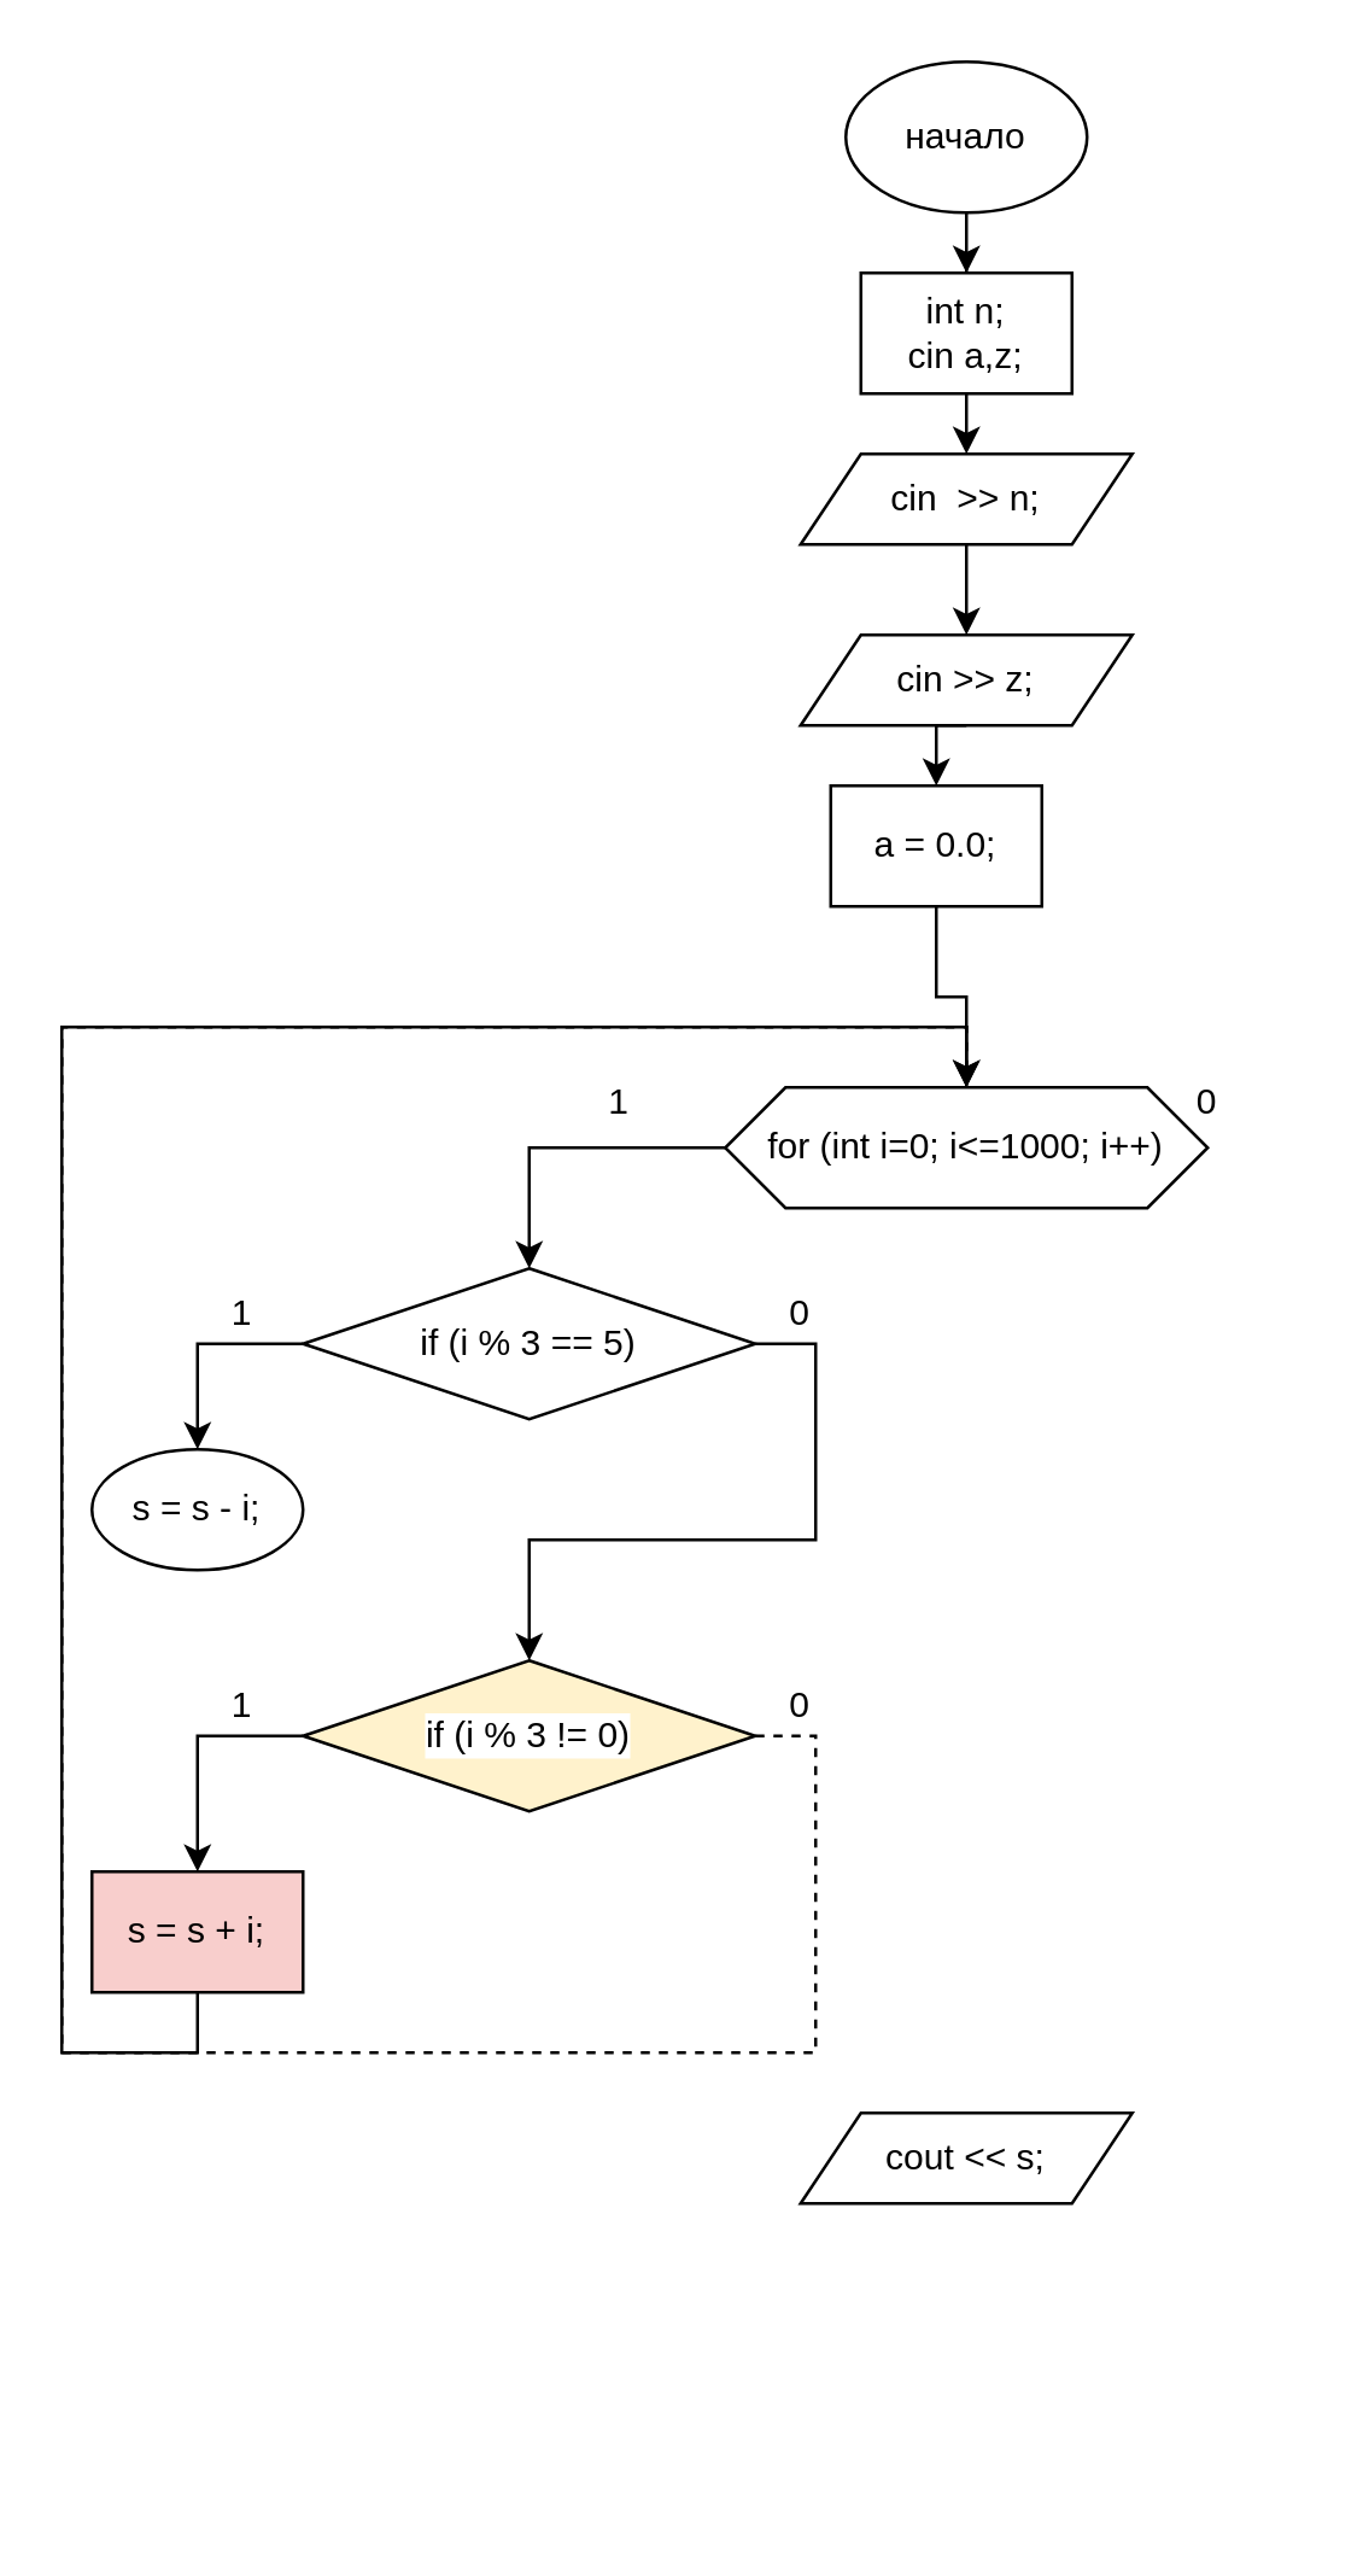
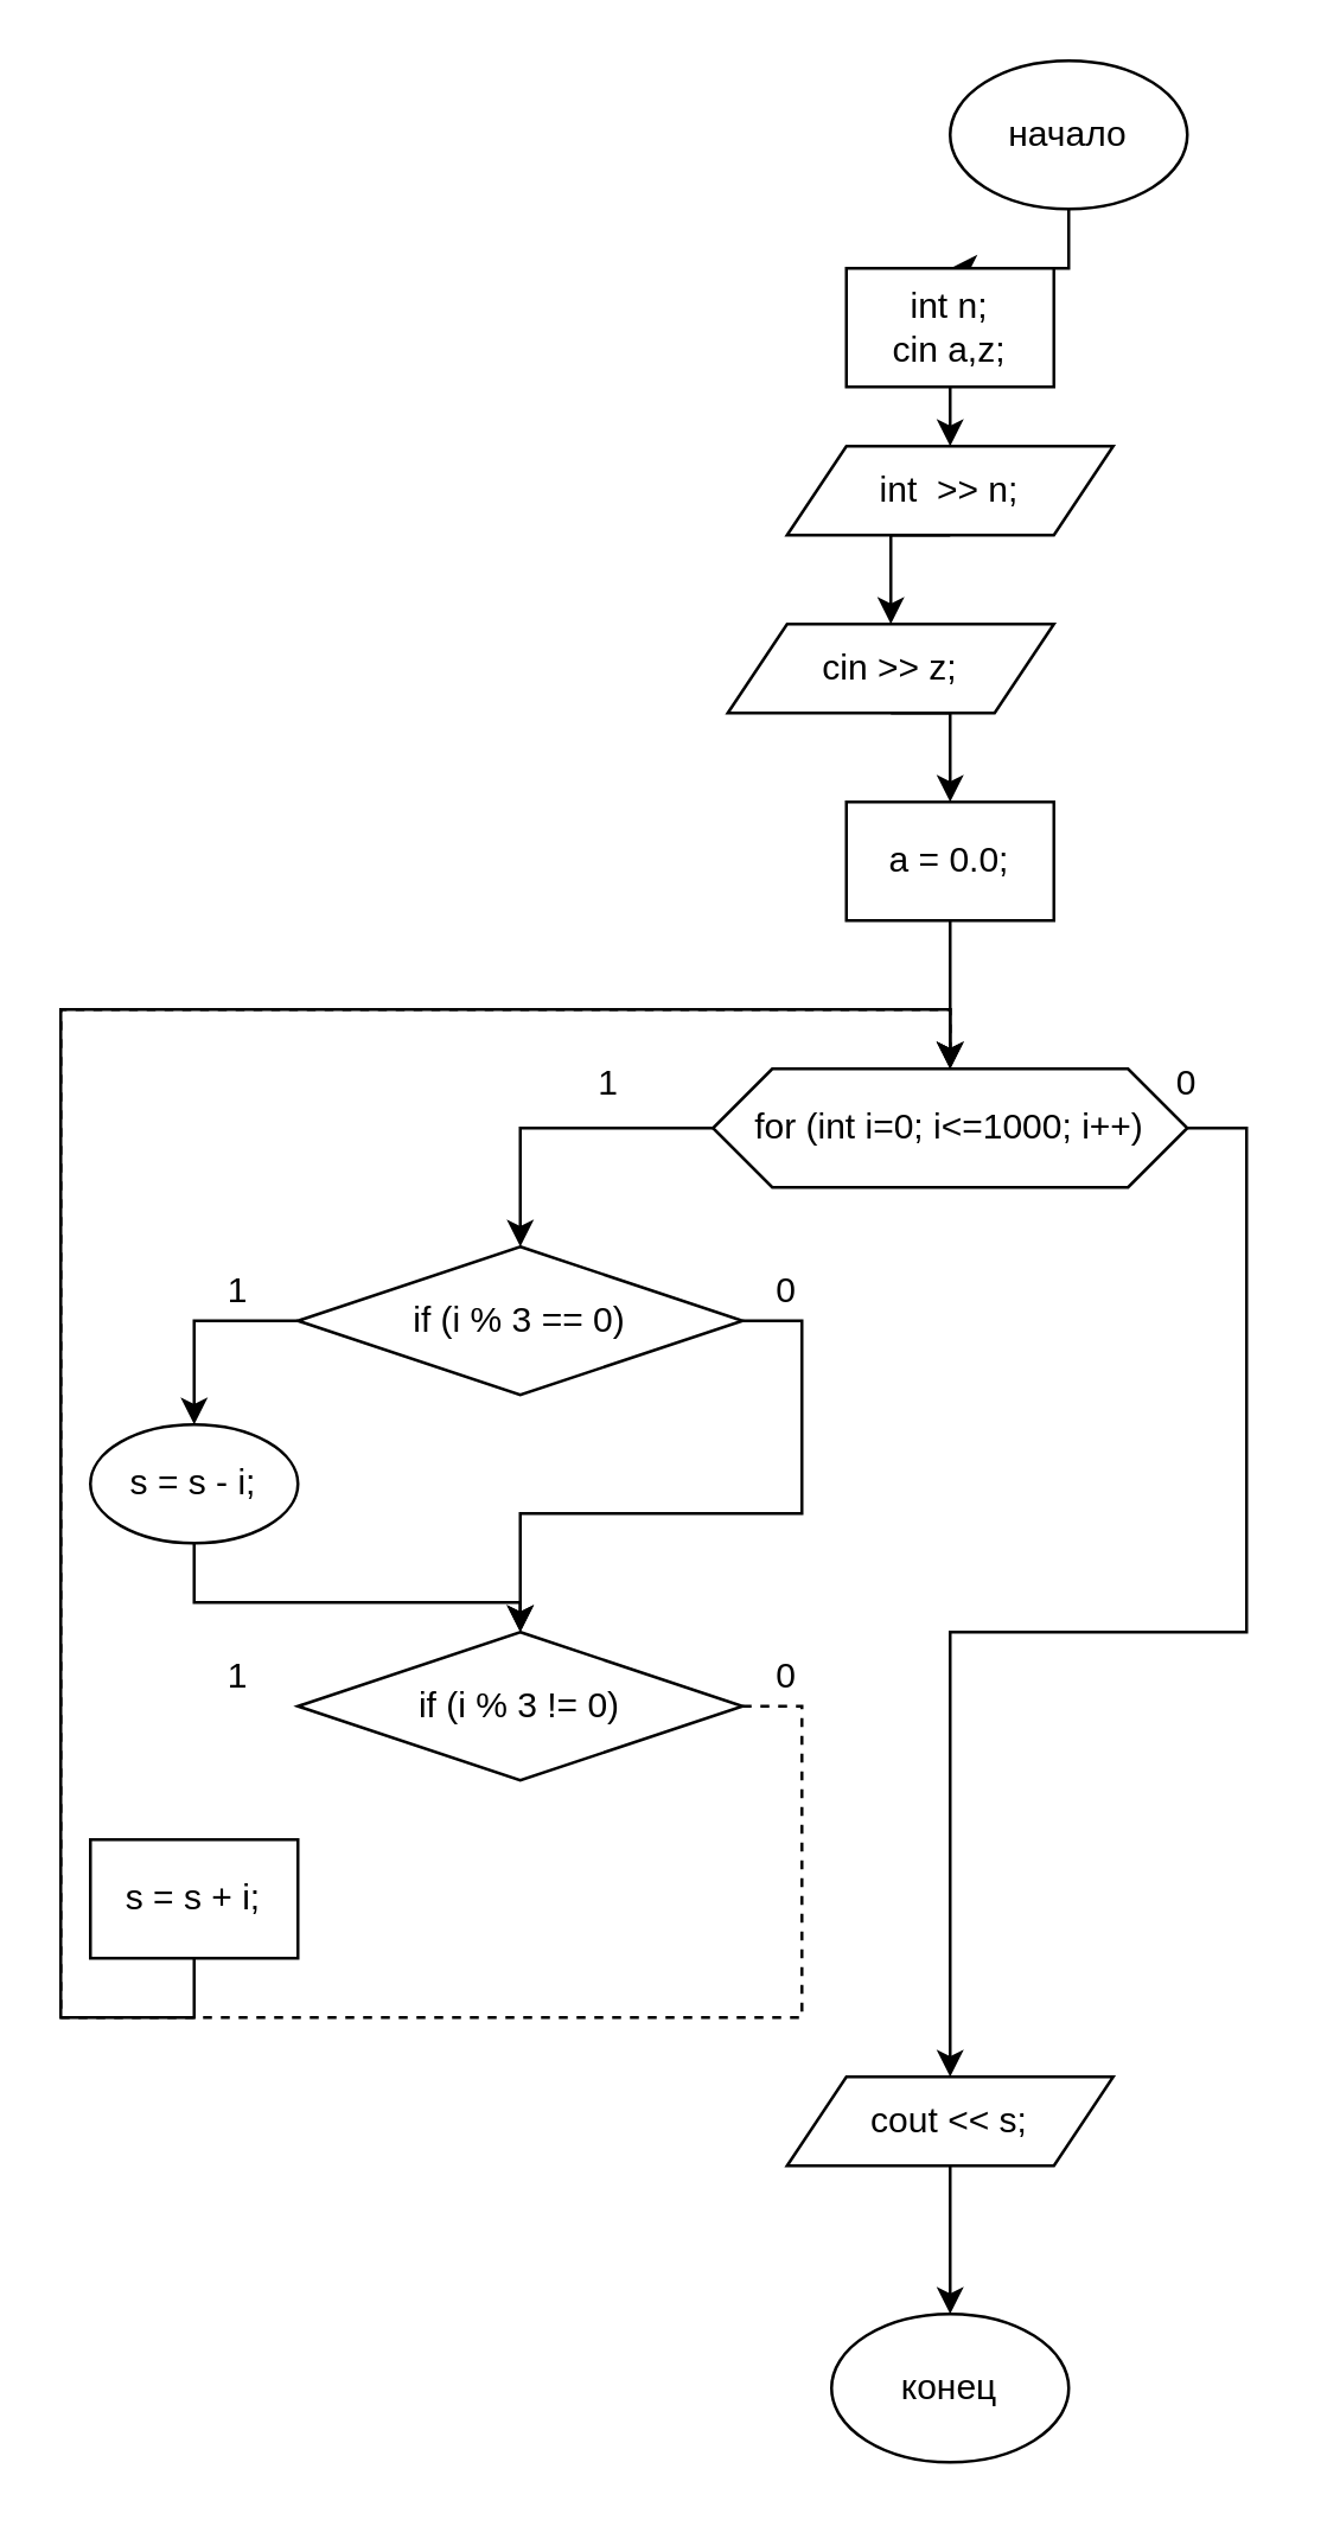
  <mxCell id="0" />
  <mxCell id="1" parent="0" />
  <mxCell id="2" style="edgeStyle=orthogonalEdgeStyle;rounded=0;orthogonalLoop=1;jettySize=auto;html=1;exitX=0.5;exitY=1;exitDx=0;exitDy=0;" edge="1" parent="1" source="3" target="5"><mxGeometry relative="1" as="geometry" /></mxCell>
- <mxCell id="3" value="начало&lt;br&gt;" style="ellipse;whiteSpace=wrap;html=1;" vertex="1" parent="1"><mxGeometry x="280" y="20" width="80" height="50" as="geometry" /></mxCell>
+ <mxCell id="3" value="начало&lt;br&gt;" style="ellipse;whiteSpace=wrap;html=1;" vertex="1" parent="1"><mxGeometry x="320" y="20" width="80" height="50" as="geometry" /></mxCell>
  <mxCell id="4" style="edgeStyle=orthogonalEdgeStyle;rounded=0;orthogonalLoop=1;jettySize=auto;html=1;exitX=0.5;exitY=1;exitDx=0;exitDy=0;entryX=0.5;entryY=0;entryDx=0;entryDy=0;" edge="1" parent="1" source="5" target="7"><mxGeometry relative="1" as="geometry" /></mxCell>
  <mxCell id="5" value="int n;&lt;br&gt;cin a,z;" style="rounded=0;whiteSpace=wrap;html=1;" vertex="1" parent="1"><mxGeometry x="285" width="70" height="40" as="geometry" y="90" /></mxCell>
  <mxCell id="6" style="edgeStyle=orthogonalEdgeStyle;rounded=0;orthogonalLoop=1;jettySize=auto;html=1;exitX=0.5;exitY=1;exitDx=0;exitDy=0;entryX=0.5;entryY=0;entryDx=0;entryDy=0;" edge="1" parent="1" source="7" target="33"><mxGeometry relative="1" as="geometry" /></mxCell>
- <mxCell id="7" value="cin&amp;nbsp; &amp;gt;&amp;gt; n;" style="shape=parallelogram;perimeter=parallelogramPerimeter;whiteSpace=wrap;html=1;fixedSize=1;" vertex="1" parent="1"><mxGeometry x="265" y="150" width="110" height="30" as="geometry" /></mxCell>
+ <mxCell id="7" value="int&amp;nbsp; &amp;gt;&amp;gt; n;" style="shape=parallelogram;perimeter=parallelogramPerimeter;whiteSpace=wrap;html=1;fixedSize=1;" vertex="1" parent="1"><mxGeometry x="265" y="150" width="110" height="30" as="geometry" /></mxCell>
  <mxCell id="8" style="edgeStyle=orthogonalEdgeStyle;rounded=0;orthogonalLoop=1;jettySize=auto;html=1;exitX=0.5;exitY=1;exitDx=0;exitDy=0;entryX=0.5;entryY=0;entryDx=0;entryDy=0;" edge="1" parent="1" source="9" target="12"><mxGeometry relative="1" as="geometry" /></mxCell>
- <mxCell id="9" value="a = 0.0;" style="rounded=0;whiteSpace=wrap;html=1;" vertex="1" parent="1"><mxGeometry x="275" y="260" width="70" height="40" as="geometry" /></mxCell>
+ <mxCell id="9" value="a = 0.0;" style="rounded=0;whiteSpace=wrap;html=1;" vertex="1" parent="1"><mxGeometry x="285" y="270" width="70" height="40" as="geometry" /></mxCell>
+ <mxCell id="10" style="edgeStyle=orthogonalEdgeStyle;rounded=0;orthogonalLoop=1;jettySize=auto;html=1;exitX=1;exitY=0.5;exitDx=0;exitDy=0;entryX=0.5;entryY=0;entryDx=0;entryDy=0;" edge="1" parent="1" source="12" target="14"><mxGeometry relative="1" as="geometry" /></mxCell>
  <mxCell id="11" style="edgeStyle=orthogonalEdgeStyle;rounded=0;orthogonalLoop=1;jettySize=auto;html=1;exitX=0;exitY=0.5;exitDx=0;exitDy=0;entryX=0.5;entryY=0;entryDx=0;entryDy=0;" edge="1" parent="1" source="12" target="20"><mxGeometry relative="1" as="geometry" /></mxCell>
  <mxCell id="12" value="for (int i=0; i&amp;lt;=1000; i++)" style="shape=hexagon;perimeter=hexagonPerimeter2;whiteSpace=wrap;html=1;fixedSize=1;labelBackgroundColor=#FFFFFF;" vertex="1" parent="1"><mxGeometry x="240" y="360" width="160" height="40" as="geometry" /></mxCell>
+ <mxCell id="13" style="edgeStyle=orthogonalEdgeStyle;rounded=0;orthogonalLoop=1;jettySize=auto;html=1;exitX=0.5;exitY=1;exitDx=0;exitDy=0;entryX=0.5;entryY=0;entryDx=0;entryDy=0;" edge="1" parent="1" source="14" target="15"><mxGeometry relative="1" as="geometry" /></mxCell>
  <mxCell id="14" value="cout &amp;lt;&amp;lt; s;" style="shape=parallelogram;perimeter=parallelogramPerimeter;whiteSpace=wrap;html=1;fixedSize=1;" vertex="1" parent="1"><mxGeometry x="265" y="700" width="110" height="30" as="geometry" /></mxCell>
+ <mxCell id="15" value="конец" style="ellipse;whiteSpace=wrap;html=1;" vertex="1" parent="1"><mxGeometry x="280" y="780" width="80" height="50" as="geometry" /></mxCell>
  <mxCell id="16" value="1" style="text;html=1;strokeColor=none;fillColor=none;align=center;verticalAlign=middle;whiteSpace=wrap;rounded=0;labelBackgroundColor=#FFFFFF;" vertex="1" parent="1"><mxGeometry x="175" y="350" width="60" height="30" as="geometry" /></mxCell>
  <mxCell id="17" value="0" style="text;html=1;strokeColor=none;fillColor=none;align=center;verticalAlign=middle;whiteSpace=wrap;rounded=0;labelBackgroundColor=#FFFFFF;" vertex="1" parent="1"><mxGeometry x="370" y="350" width="60" height="30" as="geometry" /></mxCell>
  <mxCell id="18" style="edgeStyle=orthogonalEdgeStyle;rounded=0;orthogonalLoop=1;jettySize=auto;html=1;exitX=0;exitY=0.5;exitDx=0;exitDy=0;entryX=0.5;entryY=0;entryDx=0;entryDy=0;" edge="1" parent="1" source="20" target="25"><mxGeometry relative="1" as="geometry" /></mxCell>
  <mxCell id="19" style="edgeStyle=orthogonalEdgeStyle;rounded=0;orthogonalLoop=1;jettySize=auto;html=1;exitX=1;exitY=0.5;exitDx=0;exitDy=0;entryX=0.5;entryY=0;entryDx=0;entryDy=0;" edge="1" parent="1" source="20" target="23"><mxGeometry relative="1" as="geometry" /></mxCell>
- <mxCell id="20" value="if (i % 3 == 5)" style="rhombus;whiteSpace=wrap;html=1;labelBackgroundColor=#FFFFFF;" vertex="1" parent="1"><mxGeometry x="100" y="420" width="150" height="50" as="geometry" /></mxCell>
- <mxCell id="21" style="edgeStyle=orthogonalEdgeStyle;rounded=0;orthogonalLoop=1;jettySize=auto;html=1;exitX=0;exitY=0.5;exitDx=0;exitDy=0;entryX=0.5;entryY=0;entryDx=0;entryDy=0;" edge="1" parent="1" source="23" target="27"><mxGeometry relative="1" as="geometry" /></mxCell>
+ <mxCell id="20" value="if (i % 3 == 0)" style="rhombus;whiteSpace=wrap;html=1;labelBackgroundColor=#FFFFFF;" vertex="1" parent="1"><mxGeometry x="100" y="420" width="150" height="50" as="geometry" /></mxCell>
  <mxCell id="22" style="edgeStyle=orthogonalEdgeStyle;rounded=0;orthogonalLoop=1;jettySize=auto;html=1;exitX=1;exitY=0.5;exitDx=0;exitDy=0;entryX=0.5;entryY=0;entryDx=0;entryDy=0;dashed=1;" edge="1" parent="1" source="23" target="12"><mxGeometry relative="1" as="geometry"><Array as="points"><mxPoint x="270" y="575" /><mxPoint x="270" y="680" /><mxPoint x="20" y="680" /><mxPoint x="20" y="340" /><mxPoint x="320" y="340" /></Array></mxGeometry></mxCell>
- <mxCell id="23" value="if (i % 3 != 0)" style="rhombus;whiteSpace=wrap;html=1;labelBackgroundColor=#FFFFFF;fillColor=#fff2cc;" vertex="1" parent="1"><mxGeometry x="100" y="550" width="150" height="50" as="geometry" /></mxCell>
+ <mxCell id="23" value="if (i % 3 != 0)" style="rhombus;whiteSpace=wrap;html=1;labelBackgroundColor=#FFFFFF;" vertex="1" parent="1"><mxGeometry x="100" y="550" width="150" height="50" as="geometry" /></mxCell>
+ <mxCell id="24" style="edgeStyle=orthogonalEdgeStyle;rounded=0;orthogonalLoop=1;jettySize=auto;html=1;exitX=0.5;exitY=1;exitDx=0;exitDy=0;entryX=0.5;entryY=0;entryDx=0;entryDy=0;" edge="1" parent="1" source="25" target="23"><mxGeometry relative="1" as="geometry"><Array as="points"><mxPoint x="65" y="540" /><mxPoint x="175" y="540" /></Array></mxGeometry></mxCell>
  <mxCell id="25" value="s = s - i;" style="ellipse;whiteSpace=wrap;html=1;" vertex="1" parent="1"><mxGeometry x="30" y="480" width="70" height="40" as="geometry" /></mxCell>
- <mxCell id="26" style="edgeStyle=orthogonalEdgeStyle;rounded=0;orthogonalLoop=1;jettySize=auto;html=1;exitX=0.5;exitY=1;exitDx=0;exitDy=0;entryX=0.5;entryY=0;entryDx=0;entryDy=0;endArrow=none;" edge="1" parent="1" source="27" target="12"><mxGeometry relative="1" as="geometry"><Array as="points"><mxPoint x="65" y="680" /><mxPoint x="20" y="680" /><mxPoint x="20" y="340" /><mxPoint x="320" y="340" /></Array></mxGeometry></mxCell>
- <mxCell id="27" value="s = s + i;" style="rounded=0;whiteSpace=wrap;html=1;fillColor=#f8cecc;" vertex="1" parent="1"><mxGeometry x="30" y="620" width="70" height="40" as="geometry" /></mxCell>
+ <mxCell id="26" style="edgeStyle=orthogonalEdgeStyle;rounded=0;orthogonalLoop=1;jettySize=auto;html=1;exitX=0.5;exitY=1;exitDx=0;exitDy=0;entryX=0.5;entryY=0;entryDx=0;entryDy=0;" edge="1" parent="1" source="27" target="12"><mxGeometry relative="1" as="geometry"><Array as="points"><mxPoint x="65" y="680" /><mxPoint x="20" y="680" /><mxPoint x="20" y="340" /><mxPoint x="320" y="340" /></Array></mxGeometry></mxCell>
+ <mxCell id="27" value="s = s + i;" style="rounded=0;whiteSpace=wrap;html=1;" vertex="1" parent="1"><mxGeometry x="30" y="620" width="70" height="40" as="geometry" /></mxCell>
  <mxCell id="28" value="1" style="text;html=1;strokeColor=none;fillColor=none;align=center;verticalAlign=middle;whiteSpace=wrap;rounded=0;labelBackgroundColor=#FFFFFF;" vertex="1" parent="1"><mxGeometry x="50" y="420" width="60" height="30" as="geometry" /></mxCell>
  <mxCell id="29" value="1" style="text;html=1;strokeColor=none;fillColor=none;align=center;verticalAlign=middle;whiteSpace=wrap;rounded=0;labelBackgroundColor=#FFFFFF;" vertex="1" parent="1"><mxGeometry x="50" y="550" width="60" height="30" as="geometry" /></mxCell>
  <mxCell id="30" value="0" style="text;html=1;strokeColor=none;fillColor=none;align=center;verticalAlign=middle;whiteSpace=wrap;rounded=0;labelBackgroundColor=#FFFFFF;" vertex="1" parent="1"><mxGeometry x="235" y="420" width="60" height="30" as="geometry" /></mxCell>
  <mxCell id="31" value="0" style="text;html=1;strokeColor=none;fillColor=none;align=center;verticalAlign=middle;whiteSpace=wrap;rounded=0;labelBackgroundColor=#FFFFFF;" vertex="1" parent="1"><mxGeometry x="235" y="550" width="60" height="30" as="geometry" /></mxCell>
  <mxCell id="32" style="edgeStyle=orthogonalEdgeStyle;rounded=0;orthogonalLoop=1;jettySize=auto;html=1;exitX=0.5;exitY=1;exitDx=0;exitDy=0;entryX=0.5;entryY=0;entryDx=0;entryDy=0;" edge="1" parent="1" source="33" target="9"><mxGeometry relative="1" as="geometry" /></mxCell>
- <mxCell id="33" value="cin &amp;gt;&amp;gt; z;" style="shape=parallelogram;perimeter=parallelogramPerimeter;whiteSpace=wrap;html=1;fixedSize=1;" vertex="1" parent="1"><mxGeometry x="265" y="210" width="110" height="30" as="geometry" /></mxCell>
+ <mxCell id="33" value="cin &amp;gt;&amp;gt; z;" style="shape=parallelogram;perimeter=parallelogramPerimeter;whiteSpace=wrap;html=1;fixedSize=1;" vertex="1" parent="1"><mxGeometry x="245" y="210" width="110" height="30" as="geometry" /></mxCell>
